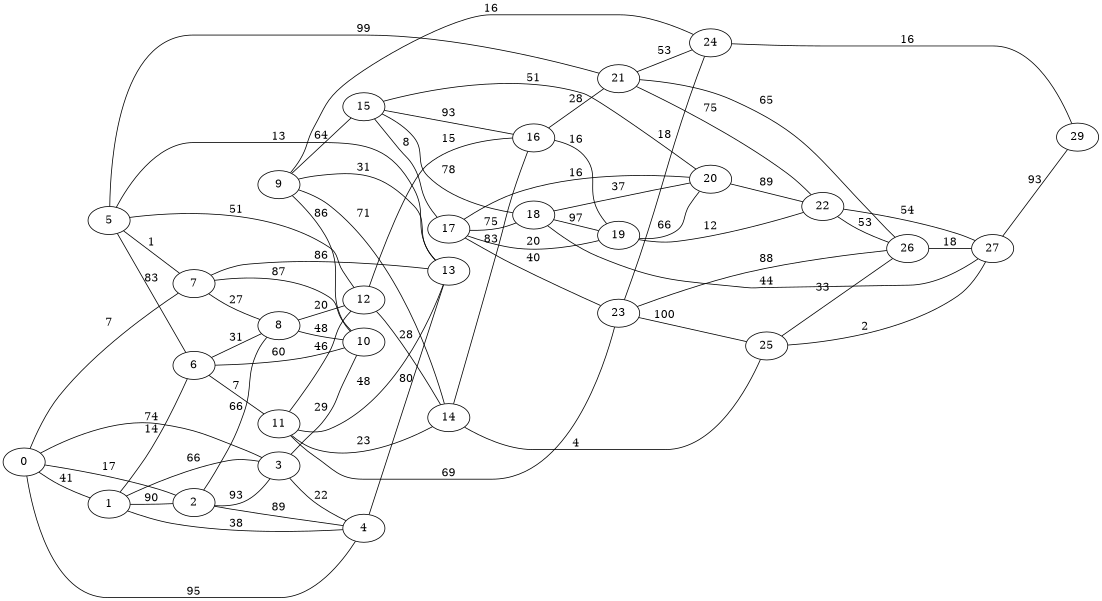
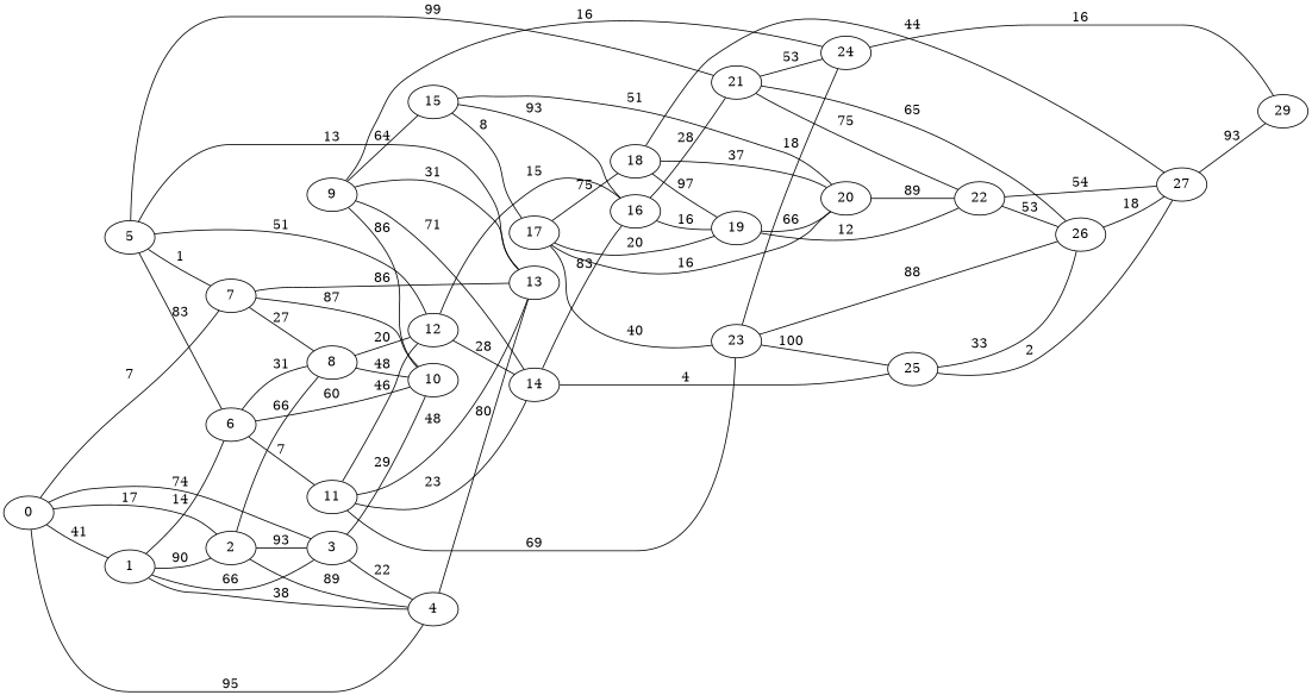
  graph {
    rankdir=LR
    n1 [label=0]
    n2 [label=1]
    n3 [label=2]
    n4 [label=3]
    n5 [label=4]
    n6 [label=7]
    n7 [label=6]
    n8 [label=8]
    n9 [label=10]
    n10 [label=13]
    n11 [label=11]
    n12 [label=12]
    n13 [label=5]
    n14 [label=21]
    n15 [label=14]
    n16 [label=16]
    n17 [label=24]
    n18 [label=22]
    n19 [label=26]
    n20 [label=23]
    n21 [label=9]
    n22 [label=15]
    n23 [label=25]
    n24 [label=17]
    n25 [label=18]
    n26 [label=20]
    n27 [label=29]
    n28 [label=19]
    n29 [label=27]
    n1 -- n2 [label=41]
    n1 -- n3 [label=17]
    n1 -- n4 [label=74]
    n1 -- n5 [label=95]
    n1 -- n6 [label=7]
    n2 -- n3 [label=90]
    n2 -- n4 [label=66]
    n2 -- n5 [label=38]
    n2 -- n7 [label=14]
    n3 -- n4 [label=93]
    n3 -- n5 [label=89]
    n3 -- n8 [label=66]
    n4 -- n5 [label=22]
    n4 -- n9 [label=29]
    n5 -- n10 [label=80]
    n6 -- n8 [label=27]
    n6 -- n9 [label=87]
    n6 -- n10 [label=86]
    n7 -- n8 [label=31]
    n7 -- n9 [label=60]
    n7 -- n11 [label=7]
    n8 -- n9 [label=48]
    n8 -- n12 [label=20]
    n11 -- n10 [label=48]
    n11 -- n12 [label=46]
    n11 -- n15 [label=23]
    n11 -- n20 [label=69]
    n12 -- n15 [label=28]
    n12 -- n16 [label=15]
    n13 -- n6 [label=1]
    n13 -- n7 [label=83]
    n13 -- n10 [label=13]
    n13 -- n12 [label=51]
    n13 -- n14 [label=99]
    n14 -- n17 [label=53]
    n14 -- n18 [label=75]
    n14 -- n19 [label=65]
    n15 -- n16 [label=83]
    n15 -- n23 [label=4]
    n16 -- n14 [label=28]
    n16 -- n28 [label=16]
    n17 -- n27 [label=16]
    n18 -- n19 [label=53]
    n18 -- n29 [label=54]
    n19 -- n29 [label=18]
    n20 -- n17 [label=18]
    n20 -- n19 [label=88]
    n20 -- n23 [label=100]
    n21 -- n9 [label=86]
    n21 -- n10 [label=31]
    n21 -- n15 [label=71]
    n21 -- n17 [label=16]
    n21 -- n22 [label=64]
    n22 -- n16 [label=93]
    n22 -- n24 [label=8]
-   n22 -- n25 [label=78]
    n22 -- n26 [label=51]
    n23 -- n19 [label=33]
    n23 -- n29 [label=2]
    n24 -- n20 [label=40]
    n24 -- n25 [label=75]
    n24 -- n26 [label=16]
    n24 -- n28 [label=20]
    n25 -- n26 [label=37]
    n25 -- n28 [label=97]
    n25 -- n29 [label=44]
    n26 -- n18 [label=89]
    n28 -- n18 [label=12]
    n28 -- n26 [label=66]
    n29 -- n27 [label=93]
  }
